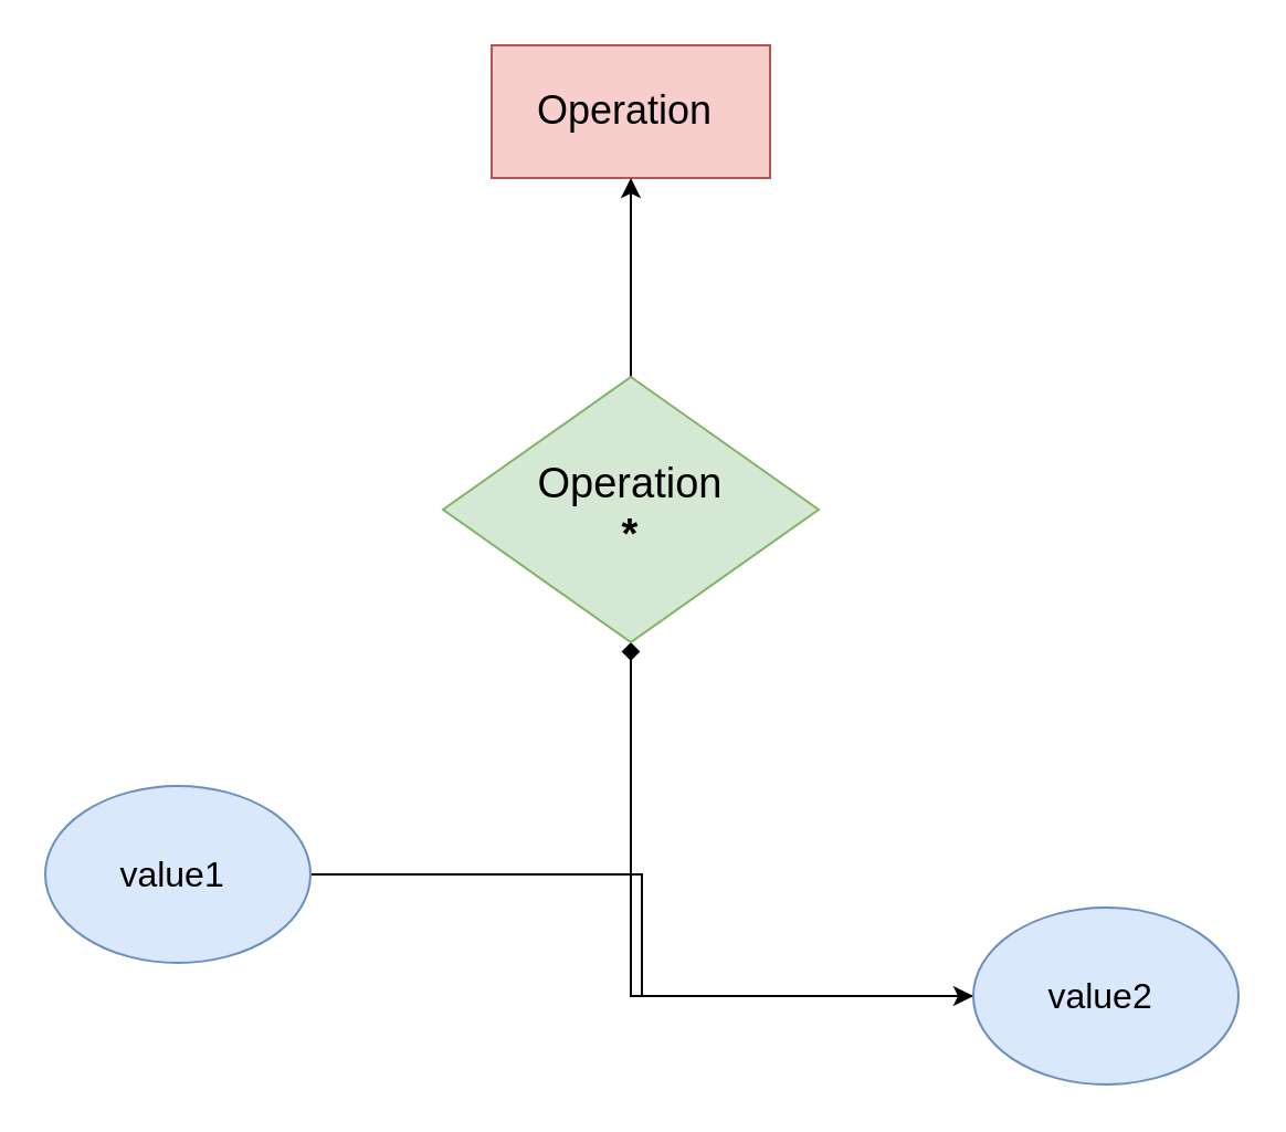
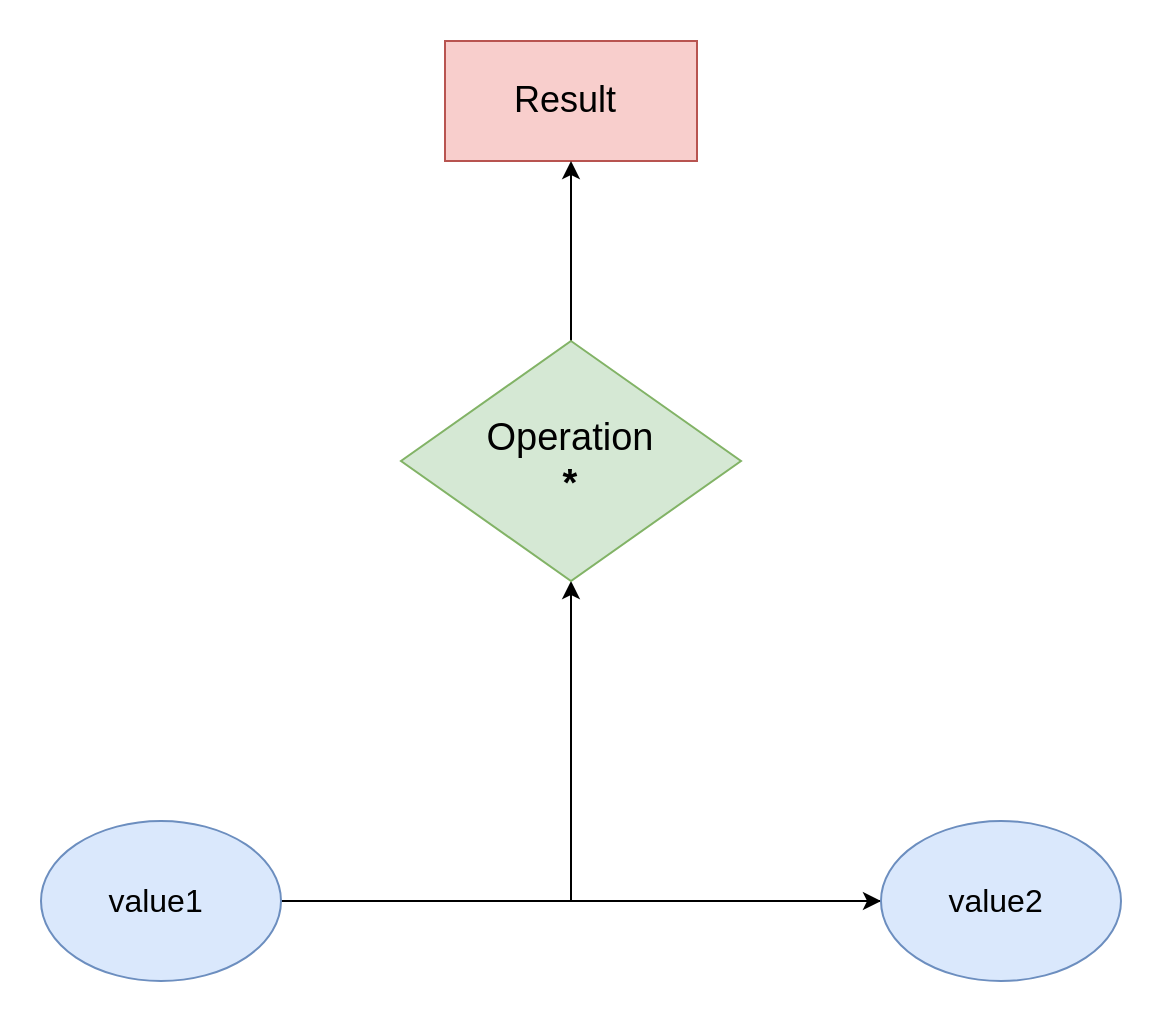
  <mxCell id="0" />
  <mxCell id="1" parent="0" />
- <mxCell id="2" value="&lt;span style=&quot;font-size: 18px&quot;&gt;Operation&amp;nbsp;&lt;br&gt;&lt;/span&gt;" style="rounded=0;whiteSpace=wrap;html=1;fillColor=#f8cecc;strokeColor=#b85450;" vertex="1" parent="1"><mxGeometry x="222" y="20" width="126" height="60" as="geometry" /></mxCell>
+ <mxCell id="2" value="&lt;span style=&quot;font-size: 18px&quot;&gt;Result&amp;nbsp;&lt;br&gt;&lt;/span&gt;" style="rounded=0;whiteSpace=wrap;html=1;fillColor=#f8cecc;strokeColor=#b85450;" vertex="1" parent="1"><mxGeometry x="222" y="20" width="126" height="60" as="geometry" /></mxCell>
  <mxCell id="3" value="" style="edgeStyle=orthogonalEdgeStyle;rounded=0;orthogonalLoop=1;jettySize=auto;html=1;" edge="1" parent="1" source="4" target="6"><mxGeometry relative="1" as="geometry" /></mxCell>
- <mxCell id="4" value="value1&amp;nbsp;" style="ellipse;whiteSpace=wrap;html=1;rounded=0;fontSize=16;fillColor=#dae8fc;strokeColor=#6c8ebf;" vertex="1" parent="1"><mxGeometry x="20" y="355" width="120" height="80" as="geometry" /></mxCell>
- <mxCell id="5" style="edgeStyle=orthogonalEdgeStyle;rounded=0;orthogonalLoop=1;jettySize=auto;html=1;endArrow=diamond;" edge="1" parent="1" source="6" target="8"><mxGeometry relative="1" as="geometry" /></mxCell>
+ <mxCell id="4" value="value1&amp;nbsp;" style="ellipse;whiteSpace=wrap;html=1;rounded=0;fontSize=16;fillColor=#dae8fc;strokeColor=#6c8ebf;" vertex="1" parent="1"><mxGeometry x="20" y="410" width="120" height="80" as="geometry" /></mxCell>
+ <mxCell id="5" style="edgeStyle=orthogonalEdgeStyle;rounded=0;orthogonalLoop=1;jettySize=auto;html=1;" edge="1" parent="1" source="6" target="8"><mxGeometry relative="1" as="geometry" /></mxCell>
  <mxCell id="6" value="value2&amp;nbsp;" style="ellipse;whiteSpace=wrap;html=1;rounded=0;fontSize=16;fillColor=#dae8fc;strokeColor=#6c8ebf;" vertex="1" parent="1"><mxGeometry x="440" y="410" width="120" height="80" as="geometry" /></mxCell>
  <mxCell id="7" style="edgeStyle=orthogonalEdgeStyle;rounded=0;orthogonalLoop=1;jettySize=auto;html=1;entryX=0.5;entryY=1;entryDx=0;entryDy=0;" edge="1" parent="1" source="8" target="2"><mxGeometry relative="1" as="geometry" /></mxCell>
  <mxCell id="8" value="&lt;font style=&quot;font-size: 19px&quot;&gt;Operation&lt;br&gt;&lt;b&gt;*&lt;/b&gt;&lt;br&gt;&lt;/font&gt;" style="rhombus;whiteSpace=wrap;html=1;rounded=0;fontSize=14;fillColor=#d5e8d4;strokeColor=#82b366;" vertex="1" parent="1"><mxGeometry x="200" y="170" width="170" height="120" as="geometry" /></mxCell>
